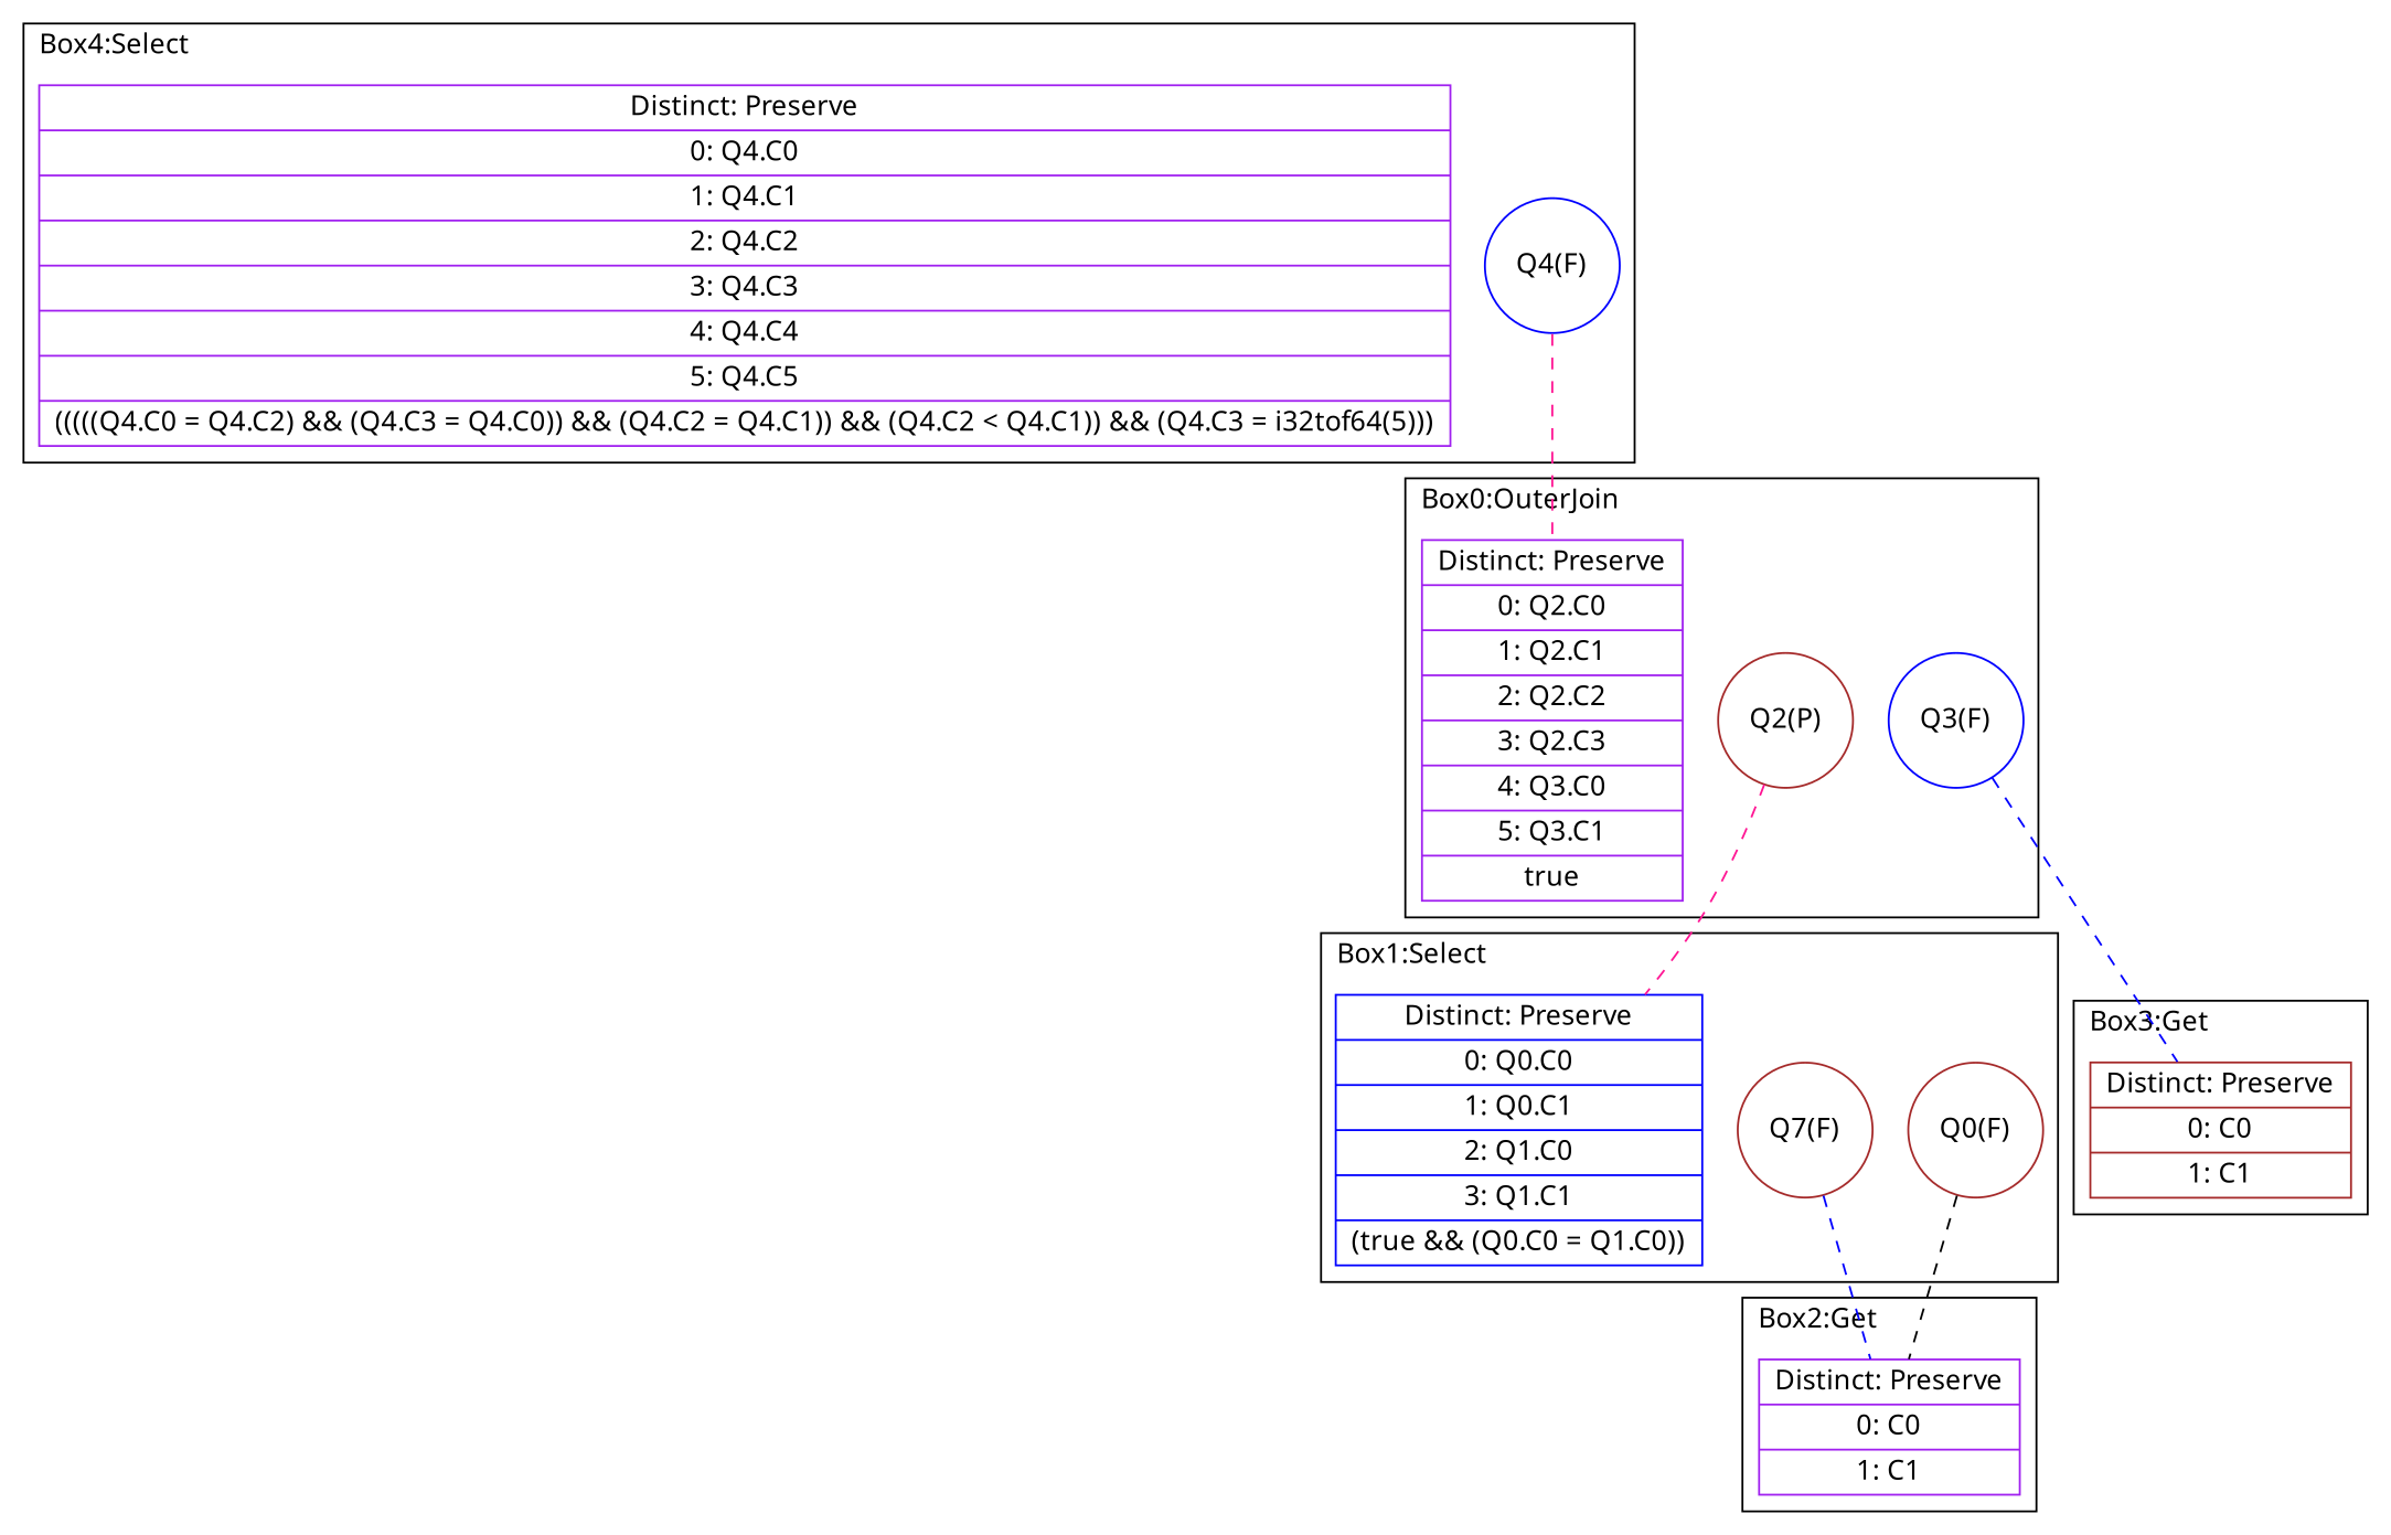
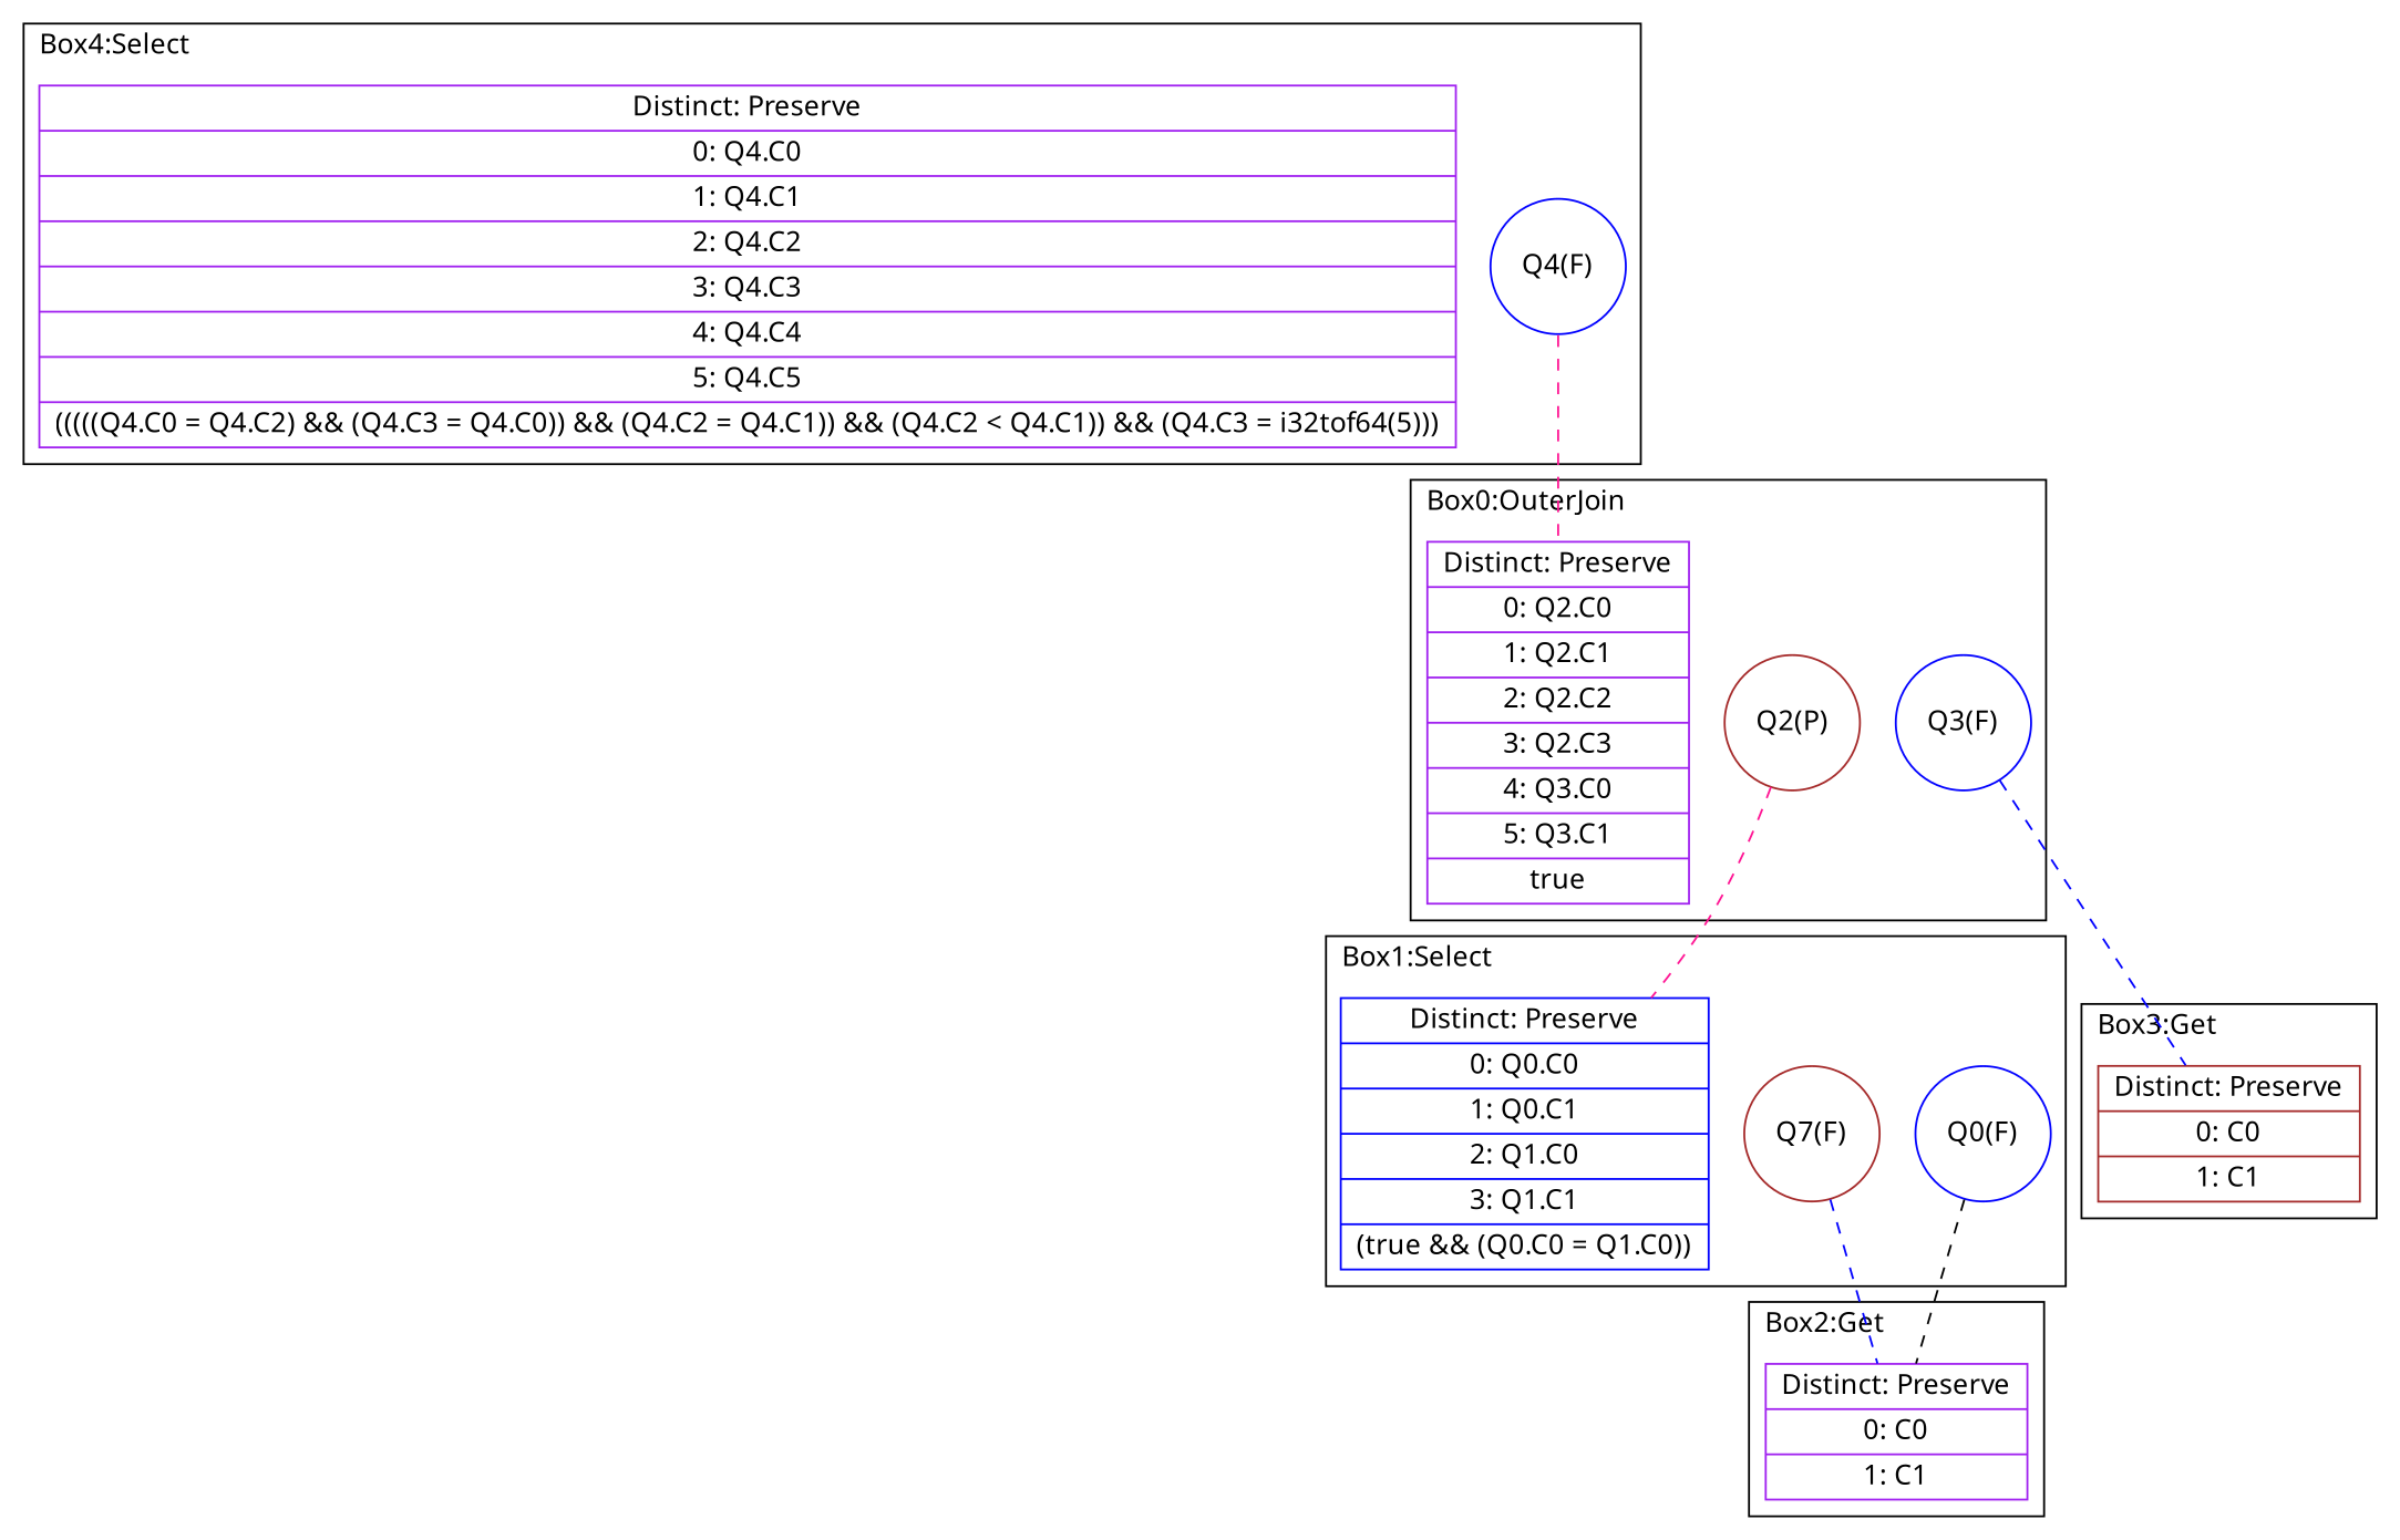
  digraph {
    compound=true
    fontname="Noto Sans"
    labeljust=l
    node [color=brown fontname="Noto Sans" shape=circle]
    edge [arrowhead=none color=deeppink fontname="Noto Sans" style=dashed]
    n1 [color=blue label="Q4(F)"]
    n2 [color=purple label="{ Distinct: Preserve| 0: Q4.C0| 1: Q4.C1| 2: Q4.C2| 3: Q4.C3| 4: Q4.C4| 5: Q4.C5| (((((Q4.C0 = Q4.C2) && (Q4.C3 = Q4.C0)) && (Q4.C2 = Q4.C1)) && (Q4.C2 \< Q4.C1)) && (Q4.C3 = i32tof64(5))) }" shape=record]
    n3 [label="Q2(P)"]
    n4 [color=blue label="Q3(F)"]
    n5 [color=purple label="{ Distinct: Preserve| 0: Q2.C0| 1: Q2.C1| 2: Q2.C2| 3: Q2.C3| 4: Q3.C0| 5: Q3.C1| true }" shape=record]
-   n6 [label="Q0(F)"]
+   n6 [color=blue label="Q0(F)"]
    n7 [label="Q7(F)"]
    n8 [color=blue label="{ Distinct: Preserve| 0: Q0.C0| 1: Q0.C1| 2: Q1.C0| 3: Q1.C1| (true && (Q0.C0 = Q1.C0)) }" shape=record]
    n9 [color=purple label="{ Distinct: Preserve| 0: C0| 1: C1 }" shape=record]
    n10 [label="{ Distinct: Preserve| 0: C0| 1: C1 }" shape=record]
    subgraph cluster_1 {
      label="Box4:Select"
      n2
      subgraph sub_2 {
        label="Box4:Select"
        rank=same
        n1
      }
    }
    subgraph cluster_3 {
      label="Box0:OuterJoin"
      n5
      subgraph sub_4 {
        label="Box0:OuterJoin"
        rank=same
        n3
        n4
      }
    }
    subgraph cluster_5 {
      label="Box1:Select"
      n8
      subgraph sub_6 {
        label="Box1:Select"
        rank=same
        n6
        n7
      }
    }
    subgraph cluster_7 {
      label="Box2:Get"
      n9
      subgraph sub_8 {
        label="Box2:Get"
        rank=same
      }
    }
    subgraph cluster_9 {
      label="Box3:Get"
      n10
      subgraph sub_10 {
        label="Box3:Get"
        rank=same
      }
    }
    n1 -> n5
    n3 -> n8
    n4 -> n10 [color=blue]
    n6 -> n9 [color=black]
    n7 -> n9 [color=blue]
  }
